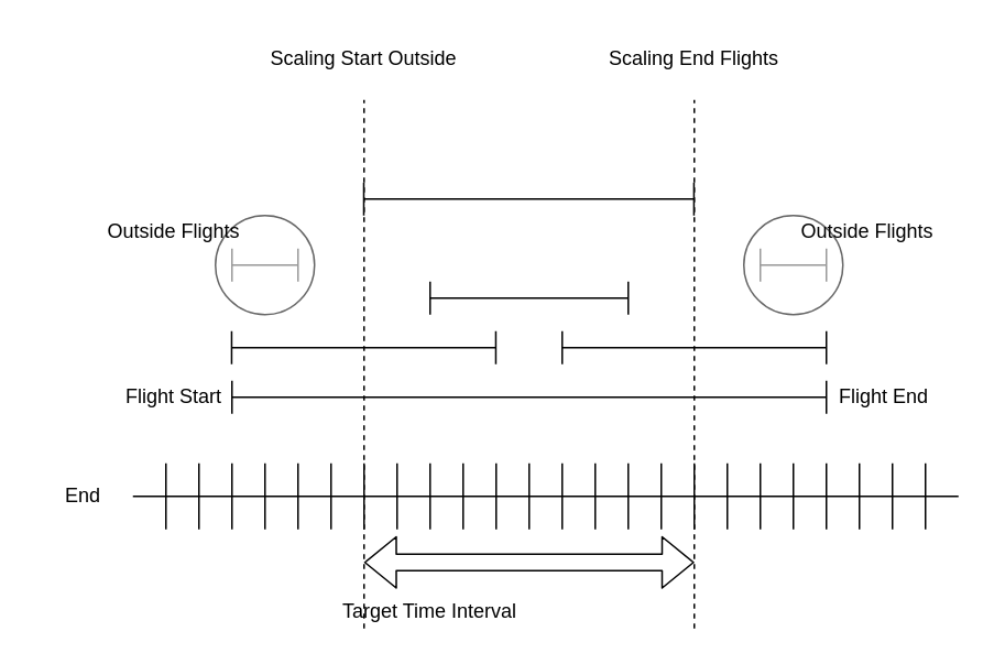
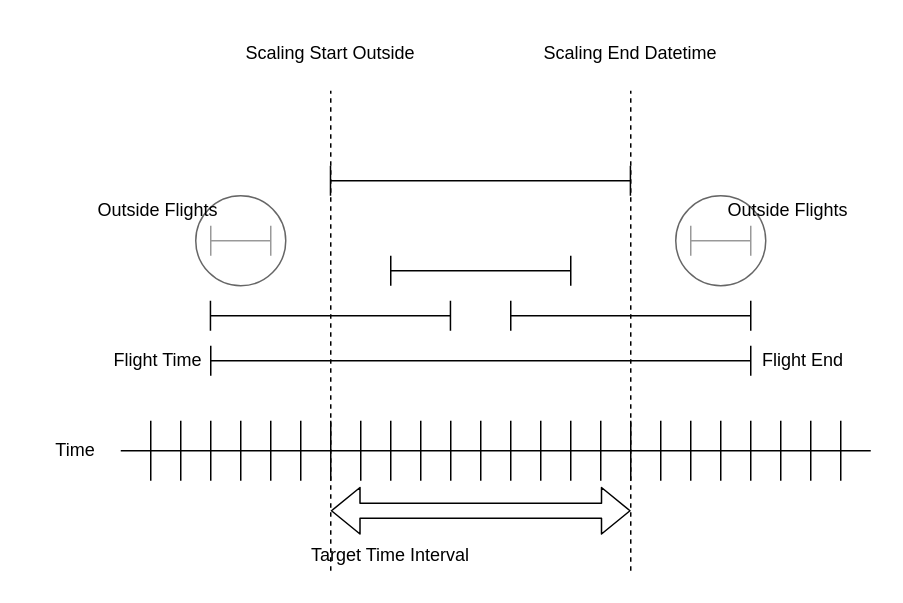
  <mxCell id="0" />
  <mxCell id="1" parent="0" />
  <mxCell id="2" value="" style="endArrow=none;html=1;" edge="1" parent="1"><mxGeometry width="50" height="50" relative="1" as="geometry"><mxPoint x="80" y="300" as="sourcePoint" /><mxPoint x="580" y="300" as="targetPoint" /></mxGeometry></mxCell>
  <mxCell id="3" value="" style="endArrow=none;html=1;" edge="1" parent="1"><mxGeometry width="50" height="50" relative="1" as="geometry"><mxPoint x="100" y="320" as="sourcePoint" /><mxPoint x="100" y="280" as="targetPoint" /></mxGeometry></mxCell>
  <mxCell id="4" value="" style="endArrow=none;html=1;" edge="1" parent="1"><mxGeometry width="50" height="50" relative="1" as="geometry"><mxPoint x="120" y="320" as="sourcePoint" /><mxPoint x="120" y="280" as="targetPoint" /></mxGeometry></mxCell>
  <mxCell id="5" value="" style="endArrow=none;html=1;" edge="1" parent="1"><mxGeometry width="50" height="50" relative="1" as="geometry"><mxPoint x="160" y="320" as="sourcePoint" /><mxPoint x="160" y="280" as="targetPoint" /></mxGeometry></mxCell>
  <mxCell id="6" value="" style="endArrow=none;html=1;" edge="1" parent="1"><mxGeometry width="50" height="50" relative="1" as="geometry"><mxPoint x="140" y="320" as="sourcePoint" /><mxPoint x="140" y="280" as="targetPoint" /></mxGeometry></mxCell>
  <mxCell id="7" value="" style="endArrow=none;html=1;" edge="1" parent="1"><mxGeometry width="50" height="50" relative="1" as="geometry"><mxPoint x="180" y="320" as="sourcePoint" /><mxPoint x="180" y="280" as="targetPoint" /></mxGeometry></mxCell>
  <mxCell id="8" value="" style="endArrow=none;html=1;" edge="1" parent="1"><mxGeometry width="50" height="50" relative="1" as="geometry"><mxPoint x="200" y="320" as="sourcePoint" /><mxPoint x="200" y="280" as="targetPoint" /></mxGeometry></mxCell>
  <mxCell id="9" value="" style="endArrow=none;html=1;" edge="1" parent="1"><mxGeometry width="50" height="50" relative="1" as="geometry"><mxPoint x="220" y="320" as="sourcePoint" /><mxPoint x="220" y="280" as="targetPoint" /></mxGeometry></mxCell>
  <mxCell id="10" value="" style="endArrow=none;html=1;" edge="1" parent="1"><mxGeometry width="50" height="50" relative="1" as="geometry"><mxPoint x="240" y="320" as="sourcePoint" /><mxPoint x="240" y="280" as="targetPoint" /></mxGeometry></mxCell>
  <mxCell id="11" value="" style="endArrow=none;html=1;" edge="1" parent="1"><mxGeometry width="50" height="50" relative="1" as="geometry"><mxPoint x="260" y="320" as="sourcePoint" /><mxPoint x="260" y="280" as="targetPoint" /></mxGeometry></mxCell>
  <mxCell id="12" value="" style="endArrow=none;html=1;" edge="1" parent="1"><mxGeometry width="50" height="50" relative="1" as="geometry"><mxPoint x="280" y="320" as="sourcePoint" /><mxPoint x="280" y="280" as="targetPoint" /></mxGeometry></mxCell>
  <mxCell id="13" value="" style="endArrow=none;html=1;" edge="1" parent="1"><mxGeometry width="50" height="50" relative="1" as="geometry"><mxPoint x="320" y="320" as="sourcePoint" /><mxPoint x="320" y="280" as="targetPoint" /></mxGeometry></mxCell>
  <mxCell id="14" value="" style="endArrow=none;html=1;" edge="1" parent="1"><mxGeometry width="50" height="50" relative="1" as="geometry"><mxPoint x="300" y="320" as="sourcePoint" /><mxPoint x="300" y="280" as="targetPoint" /></mxGeometry></mxCell>
  <mxCell id="15" value="" style="endArrow=none;html=1;" edge="1" parent="1"><mxGeometry width="50" height="50" relative="1" as="geometry"><mxPoint x="340" y="320" as="sourcePoint" /><mxPoint x="340" y="280" as="targetPoint" /></mxGeometry></mxCell>
  <mxCell id="16" value="" style="endArrow=none;html=1;" edge="1" parent="1"><mxGeometry width="50" height="50" relative="1" as="geometry"><mxPoint x="360" y="320" as="sourcePoint" /><mxPoint x="360" y="280" as="targetPoint" /></mxGeometry></mxCell>
  <mxCell id="17" value="" style="endArrow=none;html=1;" edge="1" parent="1"><mxGeometry width="50" height="50" relative="1" as="geometry"><mxPoint x="380" y="320" as="sourcePoint" /><mxPoint x="380" y="280" as="targetPoint" /></mxGeometry></mxCell>
  <mxCell id="18" value="" style="endArrow=none;html=1;" edge="1" parent="1"><mxGeometry width="50" height="50" relative="1" as="geometry"><mxPoint x="400" y="320" as="sourcePoint" /><mxPoint x="400" y="280" as="targetPoint" /></mxGeometry></mxCell>
  <mxCell id="19" value="" style="endArrow=none;html=1;" edge="1" parent="1"><mxGeometry width="50" height="50" relative="1" as="geometry"><mxPoint x="420" y="320" as="sourcePoint" /><mxPoint x="420" y="280" as="targetPoint" /></mxGeometry></mxCell>
  <mxCell id="20" value="" style="endArrow=none;html=1;" edge="1" parent="1"><mxGeometry width="50" height="50" relative="1" as="geometry"><mxPoint x="440" y="320" as="sourcePoint" /><mxPoint x="440" y="280" as="targetPoint" /></mxGeometry></mxCell>
  <mxCell id="21" value="" style="endArrow=none;html=1;" edge="1" parent="1"><mxGeometry width="50" height="50" relative="1" as="geometry"><mxPoint x="480" y="320" as="sourcePoint" /><mxPoint x="480" y="280" as="targetPoint" /></mxGeometry></mxCell>
  <mxCell id="22" value="" style="endArrow=none;html=1;" edge="1" parent="1"><mxGeometry width="50" height="50" relative="1" as="geometry"><mxPoint x="460" y="320" as="sourcePoint" /><mxPoint x="460" y="280" as="targetPoint" /></mxGeometry></mxCell>
  <mxCell id="23" value="" style="endArrow=none;html=1;" edge="1" parent="1"><mxGeometry width="50" height="50" relative="1" as="geometry"><mxPoint x="500" y="320" as="sourcePoint" /><mxPoint x="500" y="280" as="targetPoint" /></mxGeometry></mxCell>
  <mxCell id="24" value="" style="endArrow=none;html=1;" edge="1" parent="1"><mxGeometry width="50" height="50" relative="1" as="geometry"><mxPoint x="520" y="320" as="sourcePoint" /><mxPoint x="520" y="280" as="targetPoint" /></mxGeometry></mxCell>
  <mxCell id="25" value="" style="endArrow=none;html=1;" edge="1" parent="1"><mxGeometry width="50" height="50" relative="1" as="geometry"><mxPoint x="540" y="320" as="sourcePoint" /><mxPoint x="540" y="280" as="targetPoint" /></mxGeometry></mxCell>
  <mxCell id="26" value="" style="endArrow=none;html=1;" edge="1" parent="1"><mxGeometry width="50" height="50" relative="1" as="geometry"><mxPoint x="560" y="320" as="sourcePoint" /><mxPoint x="560" y="280" as="targetPoint" /></mxGeometry></mxCell>
  <mxCell id="27" value="" style="endArrow=none;dashed=1;html=1;" edge="1" parent="1"><mxGeometry width="50" height="50" relative="1" as="geometry"><mxPoint x="220" y="380" as="sourcePoint" /><mxPoint x="220" y="60" as="targetPoint" /></mxGeometry></mxCell>
  <mxCell id="28" value="" style="endArrow=none;dashed=1;html=1;" edge="1" parent="1"><mxGeometry width="50" height="50" relative="1" as="geometry"><mxPoint x="420" y="380" as="sourcePoint" /><mxPoint x="420" y="60" as="targetPoint" /></mxGeometry></mxCell>
  <mxCell id="29" value="Scaling Start Outside" style="text;html=1;strokeColor=none;fillColor=none;align=center;verticalAlign=middle;whiteSpace=wrap;rounded=0;" vertex="1" parent="1"><mxGeometry x="140" y="20" width="160" height="30" as="geometry" /></mxCell>
- <mxCell id="30" value="End" style="text;html=1;strokeColor=none;fillColor=none;align=center;verticalAlign=middle;whiteSpace=wrap;rounded=0;" vertex="1" parent="1"><mxGeometry x="20" y="290" width="60" height="20" as="geometry" /></mxCell>
+ <mxCell id="30" value="Time" style="text;html=1;strokeColor=none;fillColor=none;align=center;verticalAlign=middle;whiteSpace=wrap;rounded=0;" vertex="1" parent="1"><mxGeometry x="20" y="290" width="60" height="20" as="geometry" /></mxCell>
  <mxCell id="31" value="" style="shape=flexArrow;endArrow=classic;startArrow=classic;html=1;" edge="1" parent="1"><mxGeometry width="50" height="50" relative="1" as="geometry"><mxPoint x="220" y="340" as="sourcePoint" /><mxPoint x="420" y="340" as="targetPoint" /></mxGeometry></mxCell>
  <mxCell id="32" value="Target Time Interval" style="text;html=1;strokeColor=none;fillColor=none;align=center;verticalAlign=middle;whiteSpace=wrap;rounded=0;" vertex="1" parent="1"><mxGeometry x="180" y="360" width="160" height="20" as="geometry" /></mxCell>
  <mxCell id="33" value="" style="endArrow=none;html=1;" edge="1" parent="1"><mxGeometry width="50" height="50" relative="1" as="geometry"><mxPoint x="140" y="240" as="sourcePoint" /><mxPoint x="500" y="240" as="targetPoint" /></mxGeometry></mxCell>
  <mxCell id="34" value="" style="endArrow=none;html=1;" edge="1" parent="1"><mxGeometry width="50" height="50" relative="1" as="geometry"><mxPoint x="340" y="210" as="sourcePoint" /><mxPoint x="500" y="210" as="targetPoint" /></mxGeometry></mxCell>
  <mxCell id="35" value="" style="endArrow=none;html=1;" edge="1" parent="1"><mxGeometry width="50" height="50" relative="1" as="geometry"><mxPoint x="139.8" y="210" as="sourcePoint" /><mxPoint x="299.8" y="210" as="targetPoint" /></mxGeometry></mxCell>
  <mxCell id="36" value="" style="endArrow=none;html=1;" edge="1" parent="1"><mxGeometry width="50" height="50" relative="1" as="geometry"><mxPoint x="260" y="180" as="sourcePoint" /><mxPoint x="380" y="180" as="targetPoint" /><Array as="points"><mxPoint x="320" y="180" /></Array></mxGeometry></mxCell>
  <mxCell id="37" value="" style="endArrow=none;html=1;" edge="1" parent="1"><mxGeometry width="50" height="50" relative="1" as="geometry"><mxPoint x="219.95" y="120" as="sourcePoint" /><mxPoint x="419.95" y="120" as="targetPoint" /><Array as="points"><mxPoint x="319.95" y="120" /></Array></mxGeometry></mxCell>
  <mxCell id="38" value="" style="endArrow=none;html=1;" edge="1" parent="1"><mxGeometry width="50" height="50" relative="1" as="geometry"><mxPoint x="140" y="160" as="sourcePoint" /><mxPoint x="180" y="160" as="targetPoint" /><Array as="points"><mxPoint x="140" y="160" /></Array></mxGeometry></mxCell>
  <mxCell id="39" value="" style="endArrow=none;html=1;" edge="1" parent="1"><mxGeometry width="50" height="50" relative="1" as="geometry"><mxPoint x="460" y="160" as="sourcePoint" /><mxPoint x="500" y="160" as="targetPoint" /><Array as="points"><mxPoint x="480" y="160" /></Array></mxGeometry></mxCell>
  <mxCell id="40" value="" style="endArrow=none;html=1;" edge="1" parent="1"><mxGeometry width="50" height="50" relative="1" as="geometry"><mxPoint x="140" y="170" as="sourcePoint" /><mxPoint x="140" y="150" as="targetPoint" /></mxGeometry></mxCell>
  <mxCell id="41" value="" style="endArrow=none;html=1;" edge="1" parent="1"><mxGeometry width="50" height="50" relative="1" as="geometry"><mxPoint x="139.8" y="220" as="sourcePoint" /><mxPoint x="139.8" y="200" as="targetPoint" /></mxGeometry></mxCell>
  <mxCell id="42" value="" style="endArrow=none;html=1;" edge="1" parent="1"><mxGeometry width="50" height="50" relative="1" as="geometry"><mxPoint x="140" y="250" as="sourcePoint" /><mxPoint x="140" y="230" as="targetPoint" /></mxGeometry></mxCell>
  <mxCell id="43" value="" style="endArrow=none;html=1;" edge="1" parent="1"><mxGeometry width="50" height="50" relative="1" as="geometry"><mxPoint x="260" y="190" as="sourcePoint" /><mxPoint x="260" y="170" as="targetPoint" /></mxGeometry></mxCell>
  <mxCell id="44" value="" style="endArrow=none;html=1;" edge="1" parent="1"><mxGeometry width="50" height="50" relative="1" as="geometry"><mxPoint x="219.83" y="130" as="sourcePoint" /><mxPoint x="219.83" y="110" as="targetPoint" /></mxGeometry></mxCell>
  <mxCell id="45" value="" style="endArrow=none;html=1;" edge="1" parent="1"><mxGeometry width="50" height="50" relative="1" as="geometry"><mxPoint x="340" y="220" as="sourcePoint" /><mxPoint x="340" y="200" as="targetPoint" /></mxGeometry></mxCell>
  <mxCell id="46" value="" style="endArrow=none;html=1;" edge="1" parent="1"><mxGeometry width="50" height="50" relative="1" as="geometry"><mxPoint x="460" y="170" as="sourcePoint" /><mxPoint x="460" y="150" as="targetPoint" /></mxGeometry></mxCell>
  <mxCell id="47" value="" style="endArrow=none;html=1;" edge="1" parent="1"><mxGeometry width="50" height="50" relative="1" as="geometry"><mxPoint x="180" y="170" as="sourcePoint" /><mxPoint x="180" y="150" as="targetPoint" /></mxGeometry></mxCell>
  <mxCell id="48" value="" style="endArrow=none;html=1;" edge="1" parent="1"><mxGeometry width="50" height="50" relative="1" as="geometry"><mxPoint x="299.8" y="220" as="sourcePoint" /><mxPoint x="299.8" y="200" as="targetPoint" /></mxGeometry></mxCell>
  <mxCell id="49" value="" style="endArrow=none;html=1;" edge="1" parent="1"><mxGeometry width="50" height="50" relative="1" as="geometry"><mxPoint x="419.78" y="130" as="sourcePoint" /><mxPoint x="419.78" y="110" as="targetPoint" /></mxGeometry></mxCell>
  <mxCell id="50" value="" style="endArrow=none;html=1;" edge="1" parent="1"><mxGeometry width="50" height="50" relative="1" as="geometry"><mxPoint x="380" y="190" as="sourcePoint" /><mxPoint x="380" y="170" as="targetPoint" /></mxGeometry></mxCell>
  <mxCell id="51" value="" style="endArrow=none;html=1;" edge="1" parent="1"><mxGeometry width="50" height="50" relative="1" as="geometry"><mxPoint x="500" y="220" as="sourcePoint" /><mxPoint x="500" y="200" as="targetPoint" /></mxGeometry></mxCell>
  <mxCell id="52" value="" style="endArrow=none;html=1;" edge="1" parent="1"><mxGeometry width="50" height="50" relative="1" as="geometry"><mxPoint x="500" y="170" as="sourcePoint" /><mxPoint x="500" y="150" as="targetPoint" /></mxGeometry></mxCell>
  <mxCell id="53" value="" style="endArrow=none;html=1;" edge="1" parent="1"><mxGeometry width="50" height="50" relative="1" as="geometry"><mxPoint x="500" y="250" as="sourcePoint" /><mxPoint x="500" y="230" as="targetPoint" /></mxGeometry></mxCell>
  <mxCell id="54" value="" style="ellipse;whiteSpace=wrap;html=1;aspect=fixed;shadow=0;opacity=60;" vertex="1" parent="1"><mxGeometry x="450" y="130" width="60" height="60" as="geometry" /></mxCell>
  <mxCell id="55" value="" style="ellipse;whiteSpace=wrap;html=1;aspect=fixed;shadow=0;opacity=60;" vertex="1" parent="1"><mxGeometry x="130" y="130" width="60" height="60" as="geometry" /></mxCell>
- <mxCell id="56" value="Flight Start" style="text;html=1;strokeColor=none;fillColor=none;align=center;verticalAlign=middle;whiteSpace=wrap;rounded=0;shadow=0;opacity=60;" vertex="1" parent="1"><mxGeometry x="70" y="230" width="70" height="20" as="geometry" /></mxCell>
+ <mxCell id="56" value="Flight Time" style="text;html=1;strokeColor=none;fillColor=none;align=center;verticalAlign=middle;whiteSpace=wrap;rounded=0;shadow=0;opacity=60;" vertex="1" parent="1"><mxGeometry x="70" y="230" width="70" height="20" as="geometry" /></mxCell>
  <mxCell id="57" value="Flight End" style="text;html=1;strokeColor=none;fillColor=none;align=center;verticalAlign=middle;whiteSpace=wrap;rounded=0;shadow=0;opacity=60;" vertex="1" parent="1"><mxGeometry x="500" y="230" width="70" height="20" as="geometry" /></mxCell>
- <mxCell id="58" value="Scaling End Flights" style="text;html=1;strokeColor=none;fillColor=none;align=center;verticalAlign=middle;whiteSpace=wrap;rounded=0;" vertex="1" parent="1"><mxGeometry x="340" y="20" width="160" height="30" as="geometry" /></mxCell>
+ <mxCell id="58" value="Scaling End Datetime" style="text;html=1;strokeColor=none;fillColor=none;align=center;verticalAlign=middle;whiteSpace=wrap;rounded=0;" vertex="1" parent="1"><mxGeometry x="340" y="20" width="160" height="30" as="geometry" /></mxCell>
  <mxCell id="59" value="Outside Flights" style="text;html=1;strokeColor=none;fillColor=none;align=center;verticalAlign=middle;whiteSpace=wrap;rounded=0;shadow=0;opacity=60;" vertex="1" parent="1"><mxGeometry x="470" y="130" width="110" height="20" as="geometry" /></mxCell>
  <mxCell id="60" value="Outside Flights" style="text;html=1;strokeColor=none;fillColor=none;align=center;verticalAlign=middle;whiteSpace=wrap;rounded=0;shadow=0;opacity=60;" vertex="1" parent="1"><mxGeometry x="50" y="130" width="110" height="20" as="geometry" /></mxCell>
